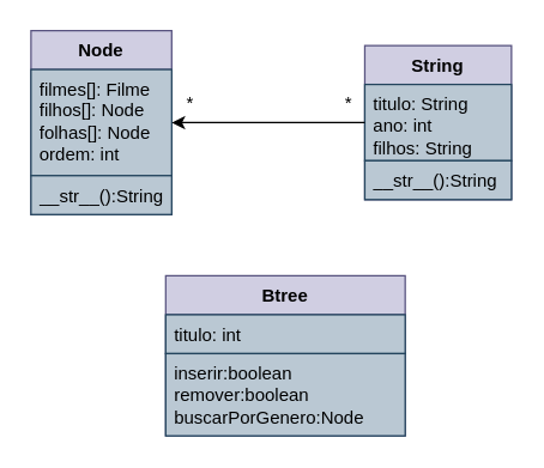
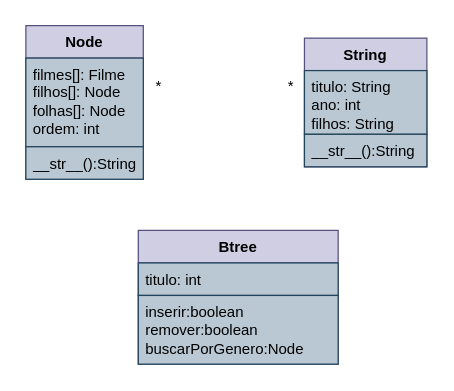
  <mxCell id="0" />
  <mxCell id="1" parent="0" />
  <mxCell id="2" value="Node" style="swimlane;fontStyle=1;align=center;verticalAlign=top;childLayout=stackLayout;horizontal=1;startSize=26;horizontalStack=0;resizeParent=1;resizeParentMax=0;resizeLast=0;collapsible=1;marginBottom=0;whiteSpace=wrap;html=1;fillColor=#d0cee2;strokeColor=#56517e;" parent="1" vertex="1"><mxGeometry x="20" y="20" width="94" height="123" as="geometry" /></mxCell>
  <mxCell id="3" value="filmes[]: Filme&lt;div&gt;&lt;span style=&quot;background-color: initial;&quot;&gt;filhos[]: Node&lt;/span&gt;&lt;div&gt;folhas[]: Node&lt;/div&gt;&lt;div&gt;ordem: int&lt;/div&gt;&lt;/div&gt;" style="text;strokeColor=#23445d;fillColor=#bac8d3;align=left;verticalAlign=top;spacingLeft=4;spacingRight=4;overflow=hidden;rotatable=0;points=[[0,0.5],[1,0.5]];portConstraint=eastwest;whiteSpace=wrap;html=1;" parent="2" vertex="1"><mxGeometry y="26" width="94" height="71" as="geometry" /></mxCell>
  <mxCell id="4" value="__str__():String" style="text;strokeColor=#23445d;fillColor=#bac8d3;align=left;verticalAlign=top;spacingLeft=4;spacingRight=4;overflow=hidden;rotatable=0;points=[[0,0.5],[1,0.5]];portConstraint=eastwest;whiteSpace=wrap;html=1;" parent="2" vertex="1"><mxGeometry y="97" width="94" height="26" as="geometry" /></mxCell>
  <mxCell id="5" value="String" style="swimlane;fontStyle=1;align=center;verticalAlign=top;childLayout=stackLayout;horizontal=1;startSize=26;horizontalStack=0;resizeParent=1;resizeParentMax=0;resizeLast=0;collapsible=1;marginBottom=0;whiteSpace=wrap;html=1;fillColor=#d0cee2;strokeColor=#56517e;" vertex="1" parent="1"><mxGeometry x="243" y="30" width="98" height="103" as="geometry" /></mxCell>
  <mxCell id="6" value="titulo: String&lt;div&gt;ano: int&lt;/div&gt;&lt;div&gt;filhos: String&lt;/div&gt;" style="text;strokeColor=#23445d;fillColor=#bac8d3;align=left;verticalAlign=top;spacingLeft=4;spacingRight=4;overflow=hidden;rotatable=0;points=[[0,0.5],[1,0.5]];portConstraint=eastwest;whiteSpace=wrap;html=1;" vertex="1" parent="5"><mxGeometry y="26" width="98" height="51" as="geometry" /></mxCell>
  <mxCell id="7" value="__str__():String" style="text;strokeColor=#23445d;fillColor=#bac8d3;align=left;verticalAlign=top;spacingLeft=4;spacingRight=4;overflow=hidden;rotatable=0;points=[[0,0.5],[1,0.5]];portConstraint=eastwest;whiteSpace=wrap;html=1;" vertex="1" parent="5"><mxGeometry y="77" width="98" height="26" as="geometry" /></mxCell>
- <mxCell id="8" style="edgeStyle=orthogonalEdgeStyle;rounded=0;orthogonalLoop=1;jettySize=auto;html=1;" edge="1" parent="1" source="6" target="2"><mxGeometry relative="1" as="geometry" /></mxCell>
  <mxCell id="9" value="*" style="text;html=1;align=center;verticalAlign=middle;resizable=0;points=[];autosize=1;strokeColor=none;fillColor=none;" vertex="1" parent="1"><mxGeometry x="220" y="56" width="23" height="26" as="geometry" /></mxCell>
  <mxCell id="10" value="*" style="text;html=1;align=center;verticalAlign=middle;resizable=0;points=[];autosize=1;strokeColor=none;fillColor=none;" vertex="1" parent="1"><mxGeometry x="114" y="56" width="23" height="26" as="geometry" /></mxCell>
  <mxCell id="11" value="Btree" style="swimlane;fontStyle=1;align=center;verticalAlign=top;childLayout=stackLayout;horizontal=1;startSize=26;horizontalStack=0;resizeParent=1;resizeParentMax=0;resizeLast=0;collapsible=1;marginBottom=0;whiteSpace=wrap;html=1;fillColor=#d0cee2;strokeColor=#56517e;" vertex="1" parent="1"><mxGeometry x="110" y="184" width="160" height="107" as="geometry" /></mxCell>
  <mxCell id="12" value="titulo: int" style="text;strokeColor=#23445d;fillColor=#bac8d3;align=left;verticalAlign=top;spacingLeft=4;spacingRight=4;overflow=hidden;rotatable=0;points=[[0,0.5],[1,0.5]];portConstraint=eastwest;whiteSpace=wrap;html=1;" vertex="1" parent="11"><mxGeometry y="26" width="160" height="26" as="geometry" /></mxCell>
  <mxCell id="13" value="inserir:boolean&lt;div&gt;remover:boolean&lt;/div&gt;&lt;div&gt;buscarPorGenero:Node&lt;/div&gt;" style="text;strokeColor=#23445d;fillColor=#bac8d3;align=left;verticalAlign=top;spacingLeft=4;spacingRight=4;overflow=hidden;rotatable=0;points=[[0,0.5],[1,0.5]];portConstraint=eastwest;whiteSpace=wrap;html=1;" vertex="1" parent="11"><mxGeometry y="52" width="160" height="55" as="geometry" /></mxCell>
